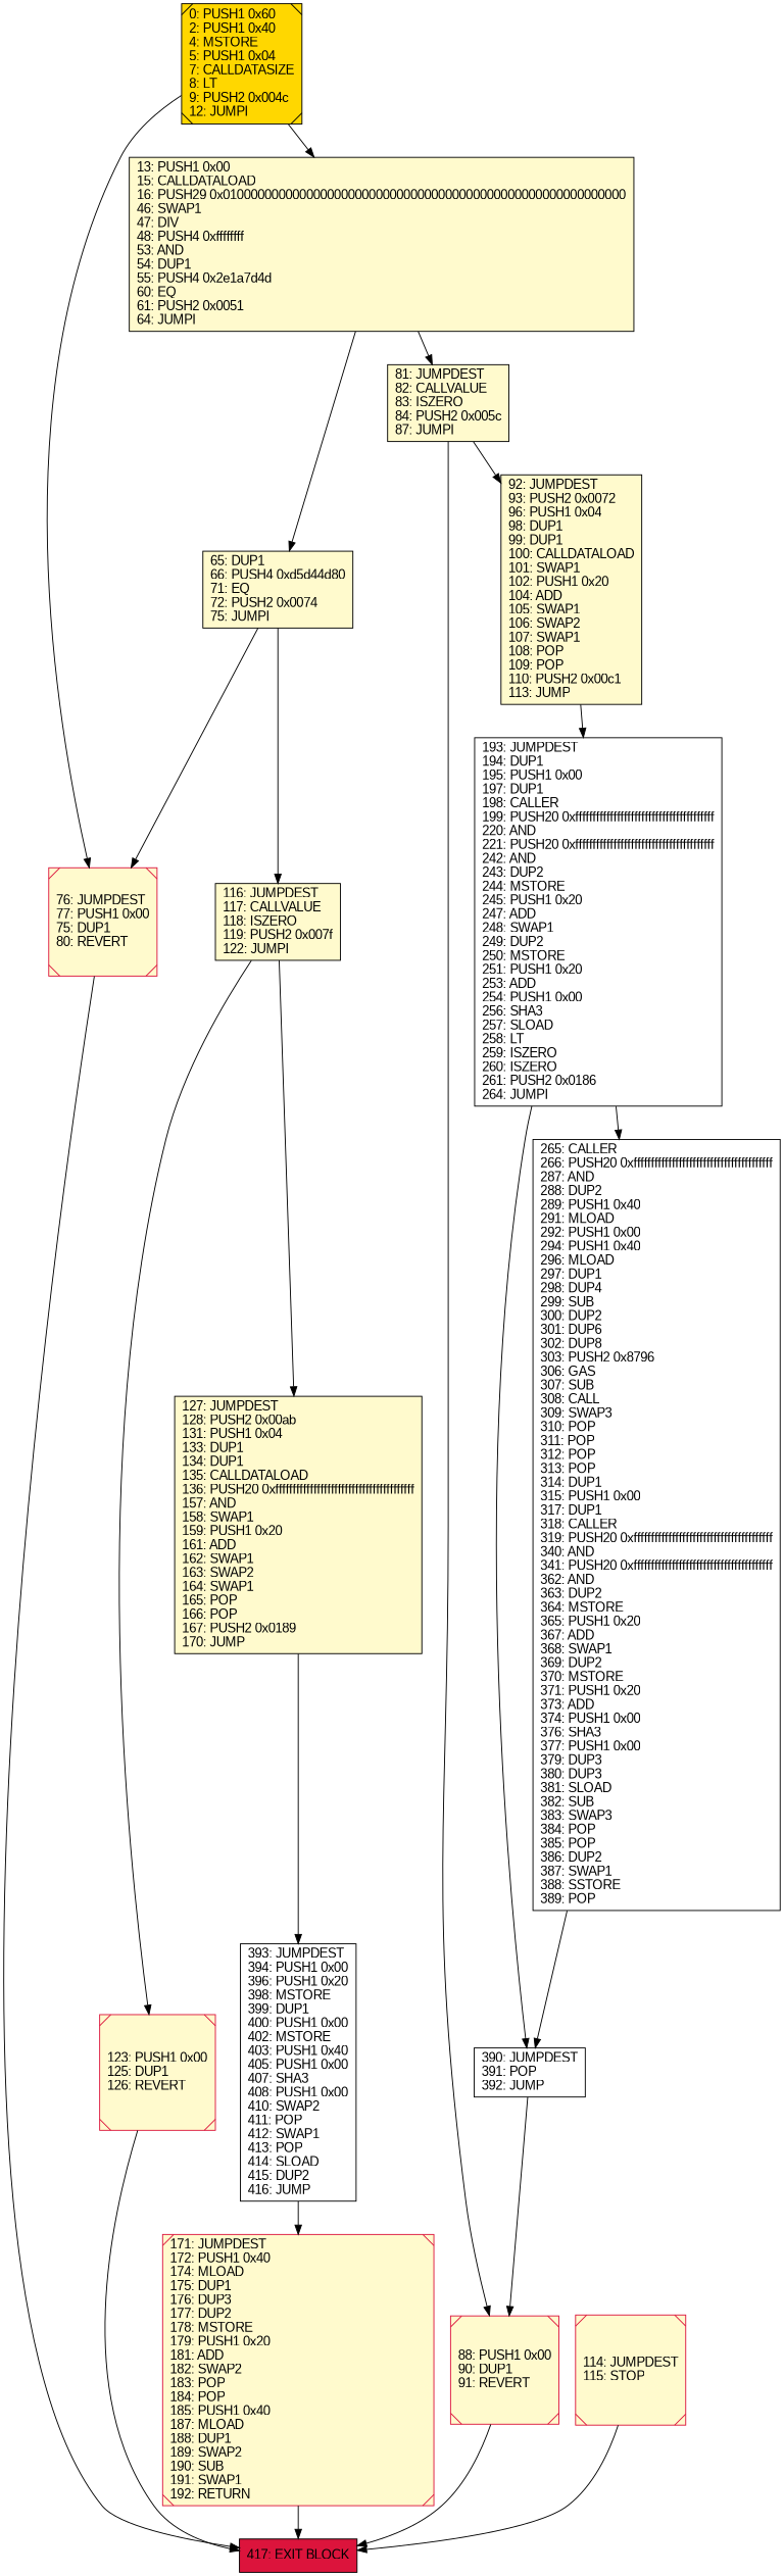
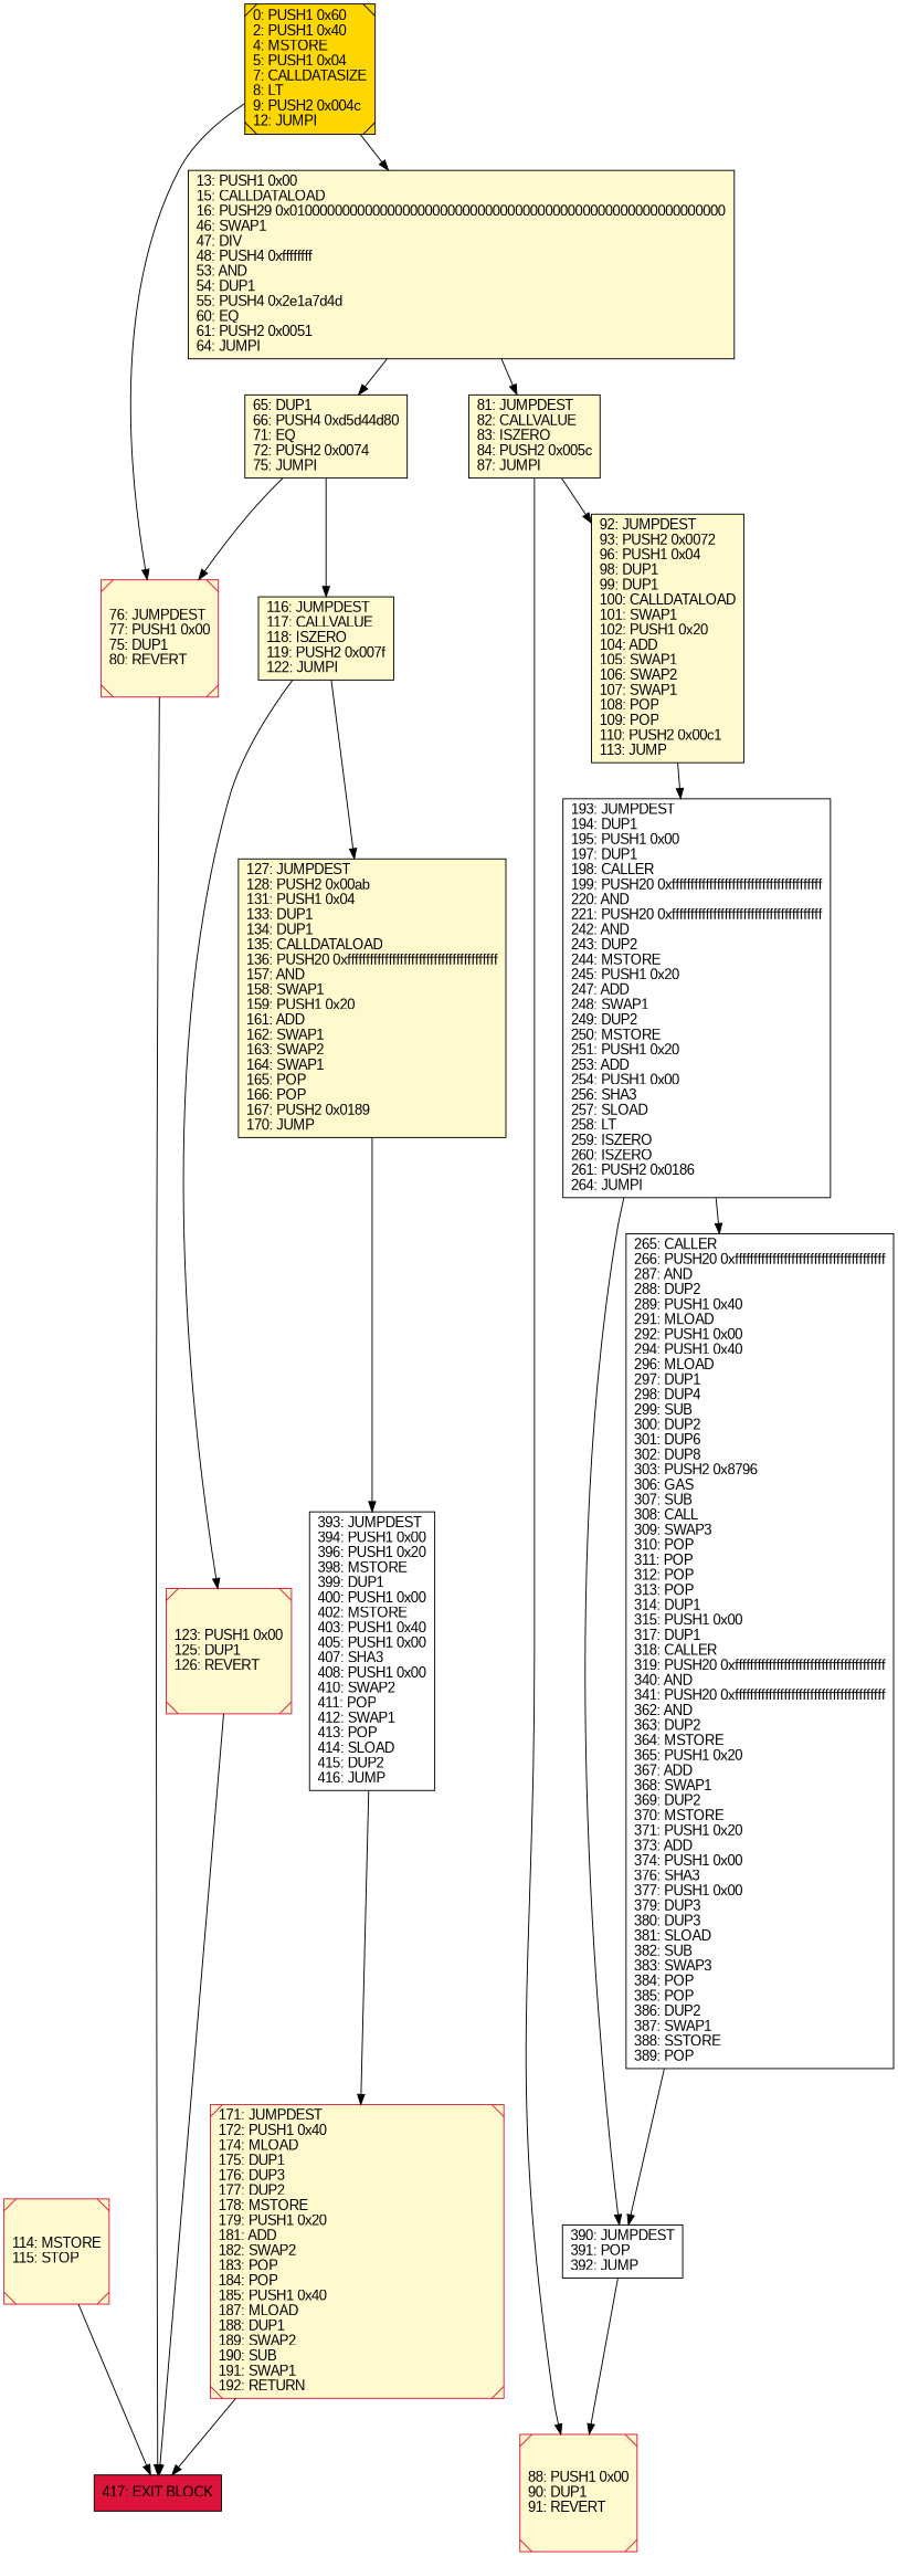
  digraph {
    rankdir=UD
    node [color=black fillcolor=lemonchiffon fontcolor=black fontname=arial shape=box style=filled]
    n1 [fillcolor=crimson label="417: EXIT BLOCK\l"]
    n2 [fillcolor=white label="390: JUMPDEST\l391: POP\l392: JUMP\l"]
    n3 [color=crimson label="88: PUSH1 0x00\l90: DUP1\l91: REVERT\l" shape=Msquare]
-   n4 [color=crimson label="114: JUMPDEST\l115: STOP\l" shape=Msquare]
+   n4 [color=crimson label="114: MSTORE\l115: STOP\l" shape=Msquare]
    n5 [fillcolor=gold label="0: PUSH1 0x60\l2: PUSH1 0x40\l4: MSTORE\l5: PUSH1 0x04\l7: CALLDATASIZE\l8: LT\l9: PUSH2 0x004c\l12: JUMPI\l" shape=Msquare]
    n6 [color=crimson label="76: JUMPDEST\l77: PUSH1 0x00\l75: DUP1\l80: REVERT\l" shape=Msquare]
    n7 [label="13: PUSH1 0x00\l15: CALLDATALOAD\l16: PUSH29 0x0100000000000000000000000000000000000000000000000000000000\l46: SWAP1\l47: DIV\l48: PUSH4 0xffffffff\l53: AND\l54: DUP1\l55: PUSH4 0x2e1a7d4d\l60: EQ\l61: PUSH2 0x0051\l64: JUMPI\l"]
    n8 [label="65: DUP1\l66: PUSH4 0xd5d44d80\l71: EQ\l72: PUSH2 0x0074\l75: JUMPI\l"]
    n9 [label="81: JUMPDEST\l82: CALLVALUE\l83: ISZERO\l84: PUSH2 0x005c\l87: JUMPI\l"]
    n10 [label="116: JUMPDEST\l117: CALLVALUE\l118: ISZERO\l119: PUSH2 0x007f\l122: JUMPI\l"]
    n11 [color=crimson label="123: PUSH1 0x00\l125: DUP1\l126: REVERT\l" shape=Msquare]
    n12 [label="127: JUMPDEST\l128: PUSH2 0x00ab\l131: PUSH1 0x04\l133: DUP1\l134: DUP1\l135: CALLDATALOAD\l136: PUSH20 0xffffffffffffffffffffffffffffffffffffffff\l157: AND\l158: SWAP1\l159: PUSH1 0x20\l161: ADD\l162: SWAP1\l163: SWAP2\l164: SWAP1\l165: POP\l166: POP\l167: PUSH2 0x0189\l170: JUMP\l"]
    n13 [label="92: JUMPDEST\l93: PUSH2 0x0072\l96: PUSH1 0x04\l98: DUP1\l99: DUP1\l100: CALLDATALOAD\l101: SWAP1\l102: PUSH1 0x20\l104: ADD\l105: SWAP1\l106: SWAP2\l107: SWAP1\l108: POP\l109: POP\l110: PUSH2 0x00c1\l113: JUMP\l"]
    n14 [fillcolor=white label="193: JUMPDEST\l194: DUP1\l195: PUSH1 0x00\l197: DUP1\l198: CALLER\l199: PUSH20 0xffffffffffffffffffffffffffffffffffffffff\l220: AND\l221: PUSH20 0xffffffffffffffffffffffffffffffffffffffff\l242: AND\l243: DUP2\l244: MSTORE\l245: PUSH1 0x20\l247: ADD\l248: SWAP1\l249: DUP2\l250: MSTORE\l251: PUSH1 0x20\l253: ADD\l254: PUSH1 0x00\l256: SHA3\l257: SLOAD\l258: LT\l259: ISZERO\l260: ISZERO\l261: PUSH2 0x0186\l264: JUMPI\l"]
    n15 [fillcolor=white label="265: CALLER\l266: PUSH20 0xffffffffffffffffffffffffffffffffffffffff\l287: AND\l288: DUP2\l289: PUSH1 0x40\l291: MLOAD\l292: PUSH1 0x00\l294: PUSH1 0x40\l296: MLOAD\l297: DUP1\l298: DUP4\l299: SUB\l300: DUP2\l301: DUP6\l302: DUP8\l303: PUSH2 0x8796\l306: GAS\l307: SUB\l308: CALL\l309: SWAP3\l310: POP\l311: POP\l312: POP\l313: POP\l314: DUP1\l315: PUSH1 0x00\l317: DUP1\l318: CALLER\l319: PUSH20 0xffffffffffffffffffffffffffffffffffffffff\l340: AND\l341: PUSH20 0xffffffffffffffffffffffffffffffffffffffff\l362: AND\l363: DUP2\l364: MSTORE\l365: PUSH1 0x20\l367: ADD\l368: SWAP1\l369: DUP2\l370: MSTORE\l371: PUSH1 0x20\l373: ADD\l374: PUSH1 0x00\l376: SHA3\l377: PUSH1 0x00\l379: DUP3\l380: DUP3\l381: SLOAD\l382: SUB\l383: SWAP3\l384: POP\l385: POP\l386: DUP2\l387: SWAP1\l388: SSTORE\l389: POP\l"]
    n16 [fillcolor=white label="393: JUMPDEST\l394: PUSH1 0x00\l396: PUSH1 0x20\l398: MSTORE\l399: DUP1\l400: PUSH1 0x00\l402: MSTORE\l403: PUSH1 0x40\l405: PUSH1 0x00\l407: SHA3\l408: PUSH1 0x00\l410: SWAP2\l411: POP\l412: SWAP1\l413: POP\l414: SLOAD\l415: DUP2\l416: JUMP\l"]
    n17 [color=crimson label="171: JUMPDEST\l172: PUSH1 0x40\l174: MLOAD\l175: DUP1\l176: DUP3\l177: DUP2\l178: MSTORE\l179: PUSH1 0x20\l181: ADD\l182: SWAP2\l183: POP\l184: POP\l185: PUSH1 0x40\l187: MLOAD\l188: DUP1\l189: SWAP2\l190: SUB\l191: SWAP1\l192: RETURN\l" shape=Msquare]
    n2 -> n3
-   n3 -> n1
    n4 -> n1
    n5 -> n6
    n5 -> n7
    n6 -> n1
    n7 -> n8
    n7 -> n9
    n8 -> n6
    n8 -> n10
    n9 -> n3
    n9 -> n13
    n10 -> n11
    n10 -> n12
    n11 -> n1
    n12 -> n16
    n13 -> n14
    n14 -> n2
    n14 -> n15
    n15 -> n2
    n16 -> n17
    n17 -> n1
  }
